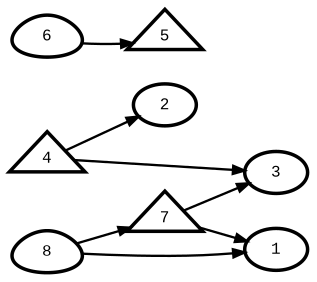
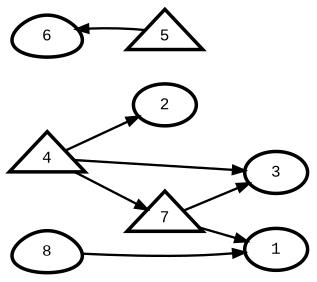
  digraph {
    fontname="Liberation Mono"
    rankdir=LR
    node [fontname="Liberation Mono" penwidth=3]
    edge [fontname="Liberation Mono" penwidth=2]
    n1 [label=1]
    n2 [label=2]
    n3 [label=3]
    n4 [label=6 shape=egg]
    n5 [label=5 shape=triangle]
    n6 [label=4 shape=triangle]
    n7 [label=7 shape=triangle]
    n8 [label=8 shape=egg]
-   n4 -> n5
+   n5 -> n4
    n6 -> n2
    n6 -> n3
    n7 -> n1
    n7 -> n3
    n8 -> n1
-   n8 -> n7
+   n6 -> n7
  }
